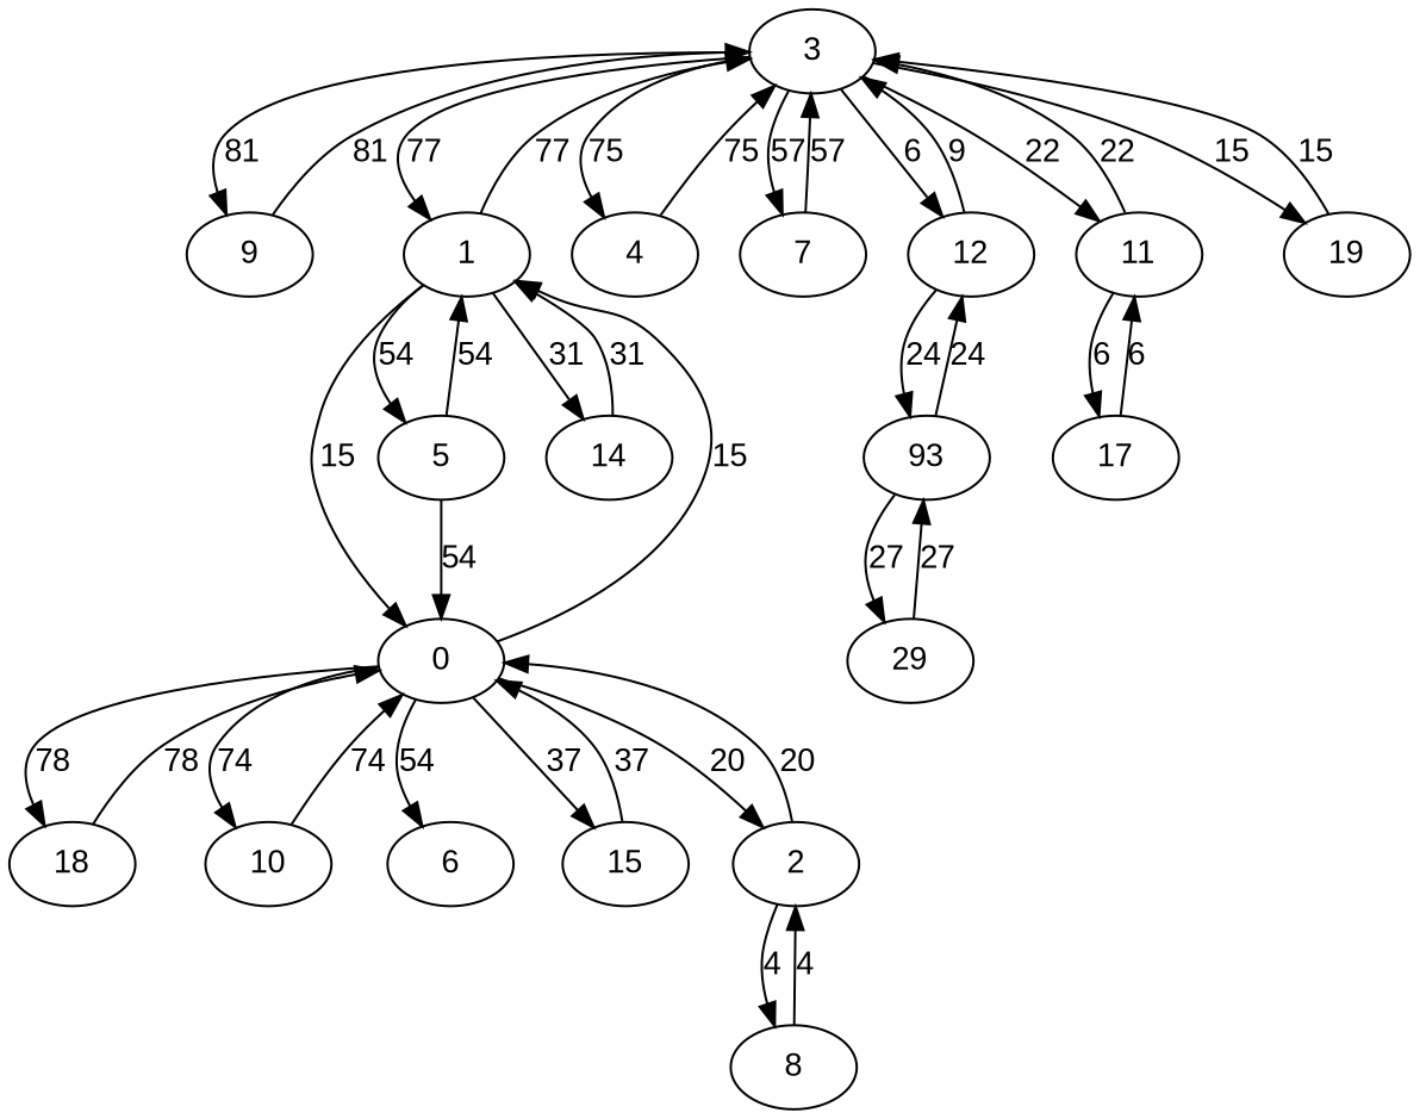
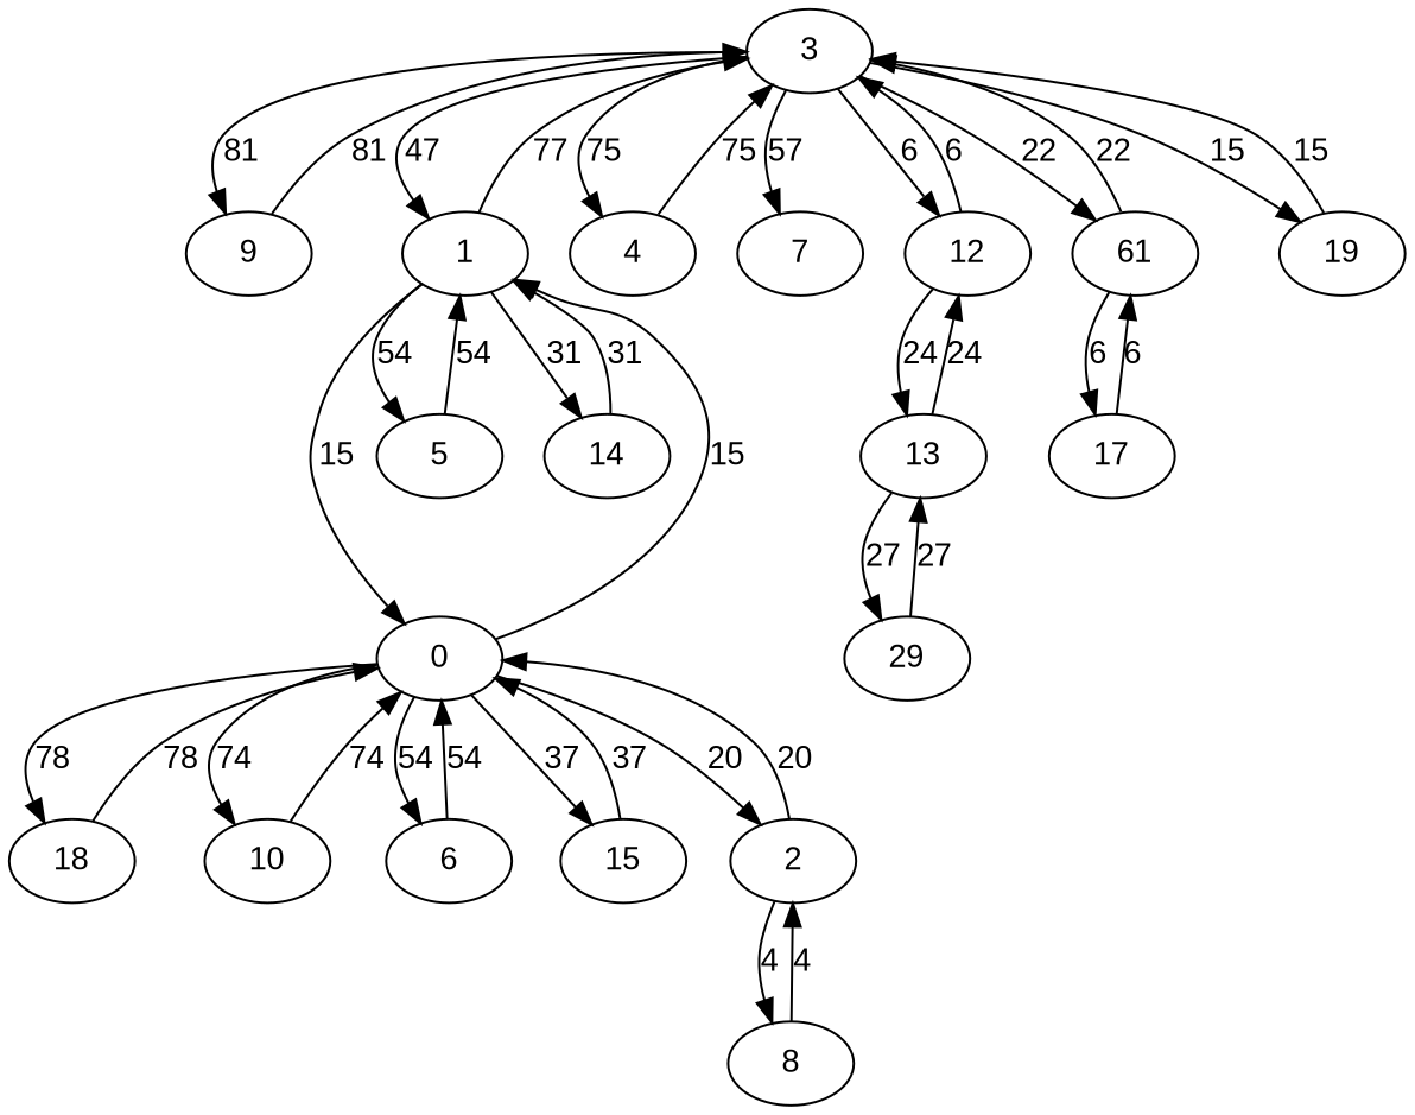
  digraph {
    fontname="Liberation Sans"
    node [fontname="Liberation Sans"]
    edge [fontname="Liberation Sans"]
    3
    9
    1
    4
    7
    12
-   11
+   11 [label=61]
    19
    0
    5
    14
-   13 [label=93]
+   13
    17
    18
    10
    6
    15
    2
    8
    n20 [label=29]
    3 -> 9 [label=81]
-   3 -> 1 [label=77]
+   3 -> 1 [label=47]
    3 -> 4 [label=75]
    3 -> 7 [label=57]
    3 -> 12 [label=6]
    3 -> 11 [label=22]
    3 -> 19 [label=15]
    9 -> 3 [label=81]
    1 -> 3 [label=77]
    1 -> 0 [label=15]
    1 -> 5 [label=54]
    1 -> 14 [label=31]
    4 -> 3 [label=75]
-   7 -> 3 [label=57]
-   12 -> 3 [label=9]
+   12 -> 3 [label=6]
    12 -> 13 [label=24]
    11 -> 3 [label=22]
    11 -> 17 [label=6]
    19 -> 3 [label=15]
    0 -> 1 [label=15]
    0 -> 18 [label=78]
    0 -> 10 [label=74]
    0 -> 6 [label=54]
    0 -> 15 [label=37]
    0 -> 2 [label=20]
    5 -> 1 [label=54]
    14 -> 1 [label=31]
    13 -> 12 [label=24]
    13 -> n20 [label=27]
    17 -> 11 [label=6]
    18 -> 0 [label=78]
    10 -> 0 [label=74]
-   5 -> 0 [label=54]
+   6 -> 0 [label=54]
    15 -> 0 [label=37]
    2 -> 0 [label=20]
    2 -> 8 [label=4]
    8 -> 2 [label=4]
    n20 -> 13 [label=27]
  }
